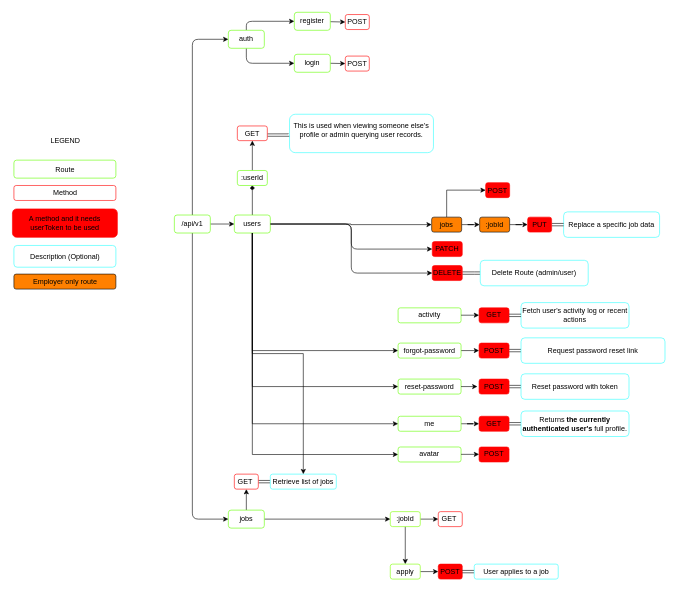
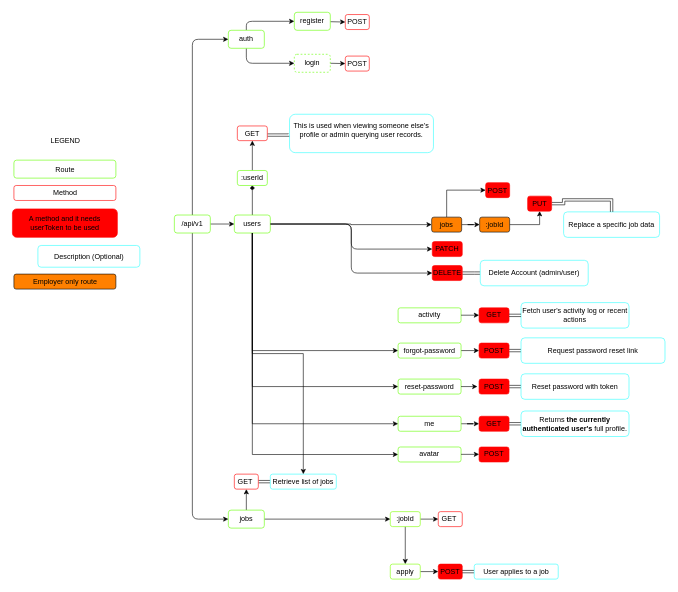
  <mxCell id="0" />
  <mxCell id="1" parent="0" />
  <mxCell id="2" value="" style="edgeStyle=none;html=1;fontStyle=0;" parent="1" source="5" target="8" edge="1"><mxGeometry relative="1" as="geometry" /></mxCell>
  <mxCell id="3" style="edgeStyle=orthogonalEdgeStyle;html=1;entryX=0;entryY=0.5;entryDx=0;entryDy=0;exitX=0.5;exitY=1;exitDx=0;exitDy=0;fontStyle=0;" parent="1" source="5" target="11" edge="1"><mxGeometry relative="1" as="geometry" /></mxCell>
  <mxCell id="4" value="" style="edgeStyle=orthogonalEdgeStyle;html=1;exitX=0.5;exitY=0;exitDx=0;exitDy=0;entryX=0;entryY=0.5;entryDx=0;entryDy=0;fontStyle=0;" parent="1" source="5" target="14" edge="1"><mxGeometry relative="1" as="geometry" /></mxCell>
  <mxCell id="5" value="/api/v1" style="rounded=1;whiteSpace=wrap;html=1;strokeColor=#65FF00;fontStyle=0;" parent="1" vertex="1"><mxGeometry x="290" y="358" width="60" height="30" as="geometry" /></mxCell>
  <mxCell id="6" value="" style="edgeStyle=orthogonalEdgeStyle;rounded=0;orthogonalLoop=1;jettySize=auto;html=1;endArrow=diamond;" edge="1" parent="1" source="8" target="77"><mxGeometry relative="1" as="geometry" /></mxCell>
  <mxCell id="7" style="edgeStyle=orthogonalEdgeStyle;rounded=0;orthogonalLoop=1;jettySize=auto;html=1;entryX=0;entryY=0.5;entryDx=0;entryDy=0;" edge="1" parent="1" source="8" target="80"><mxGeometry relative="1" as="geometry"><mxPoint x="678.31" y="351.756" as="targetPoint" /></mxGeometry></mxCell>
  <mxCell id="8" value="users" style="rounded=1;whiteSpace=wrap;html=1;strokeColor=#65FF00;fontStyle=0;" parent="1" vertex="1"><mxGeometry x="390" y="358" width="60" height="30" as="geometry" /></mxCell>
  <mxCell id="9" style="edgeStyle=orthogonalEdgeStyle;html=1;entryX=0.5;entryY=1;entryDx=0;entryDy=0;exitX=0.5;exitY=0;exitDx=0;exitDy=0;fontStyle=0;" parent="1" source="11" target="33" edge="1"><mxGeometry relative="1" as="geometry" /></mxCell>
  <mxCell id="10" style="edgeStyle=orthogonalEdgeStyle;html=1;entryX=0;entryY=0.5;entryDx=0;entryDy=0;fontStyle=0;" parent="1" source="11" target="37" edge="1"><mxGeometry relative="1" as="geometry" /></mxCell>
  <mxCell id="11" value="jobs" style="rounded=1;whiteSpace=wrap;html=1;strokeColor=#65FF00;fontStyle=0;" parent="1" vertex="1"><mxGeometry x="380" y="850" width="60" height="30" as="geometry" /></mxCell>
  <mxCell id="12" value="" style="edgeStyle=orthogonalEdgeStyle;html=1;fontStyle=0;exitX=0.5;exitY=0;exitDx=0;exitDy=0;" parent="1" source="14" target="26" edge="1"><mxGeometry relative="1" as="geometry" /></mxCell>
  <mxCell id="13" value="" style="edgeStyle=orthogonalEdgeStyle;html=1;exitX=0.5;exitY=1;exitDx=0;exitDy=0;entryX=0;entryY=0.5;entryDx=0;entryDy=0;fontStyle=0;" parent="1" source="14" target="28" edge="1"><mxGeometry relative="1" as="geometry" /></mxCell>
  <mxCell id="14" value="auth" style="rounded=1;whiteSpace=wrap;html=1;strokeColor=#65FF00;fontStyle=0;" parent="1" vertex="1"><mxGeometry x="380" y="50" width="60" height="30" as="geometry" /></mxCell>
  <mxCell id="15" style="edgeStyle=orthogonalEdgeStyle;html=1;entryX=0;entryY=0.5;entryDx=0;entryDy=0;exitX=1;exitY=0.5;exitDx=0;exitDy=0;fontStyle=0;" parent="1" source="8" target="18" edge="1"><mxGeometry relative="1" as="geometry" /></mxCell>
  <mxCell id="16" style="edgeStyle=orthogonalEdgeStyle;rounded=0;orthogonalLoop=1;jettySize=auto;html=1;entryX=0;entryY=0.5;entryDx=0;entryDy=0;exitX=0.5;exitY=1;exitDx=0;exitDy=0;" parent="1" source="8" target="47" edge="1"><mxGeometry relative="1" as="geometry" /></mxCell>
  <mxCell id="17" style="edgeStyle=orthogonalEdgeStyle;rounded=0;orthogonalLoop=1;jettySize=auto;html=1;entryX=0;entryY=0.5;entryDx=0;entryDy=0;exitX=0.5;exitY=1;exitDx=0;exitDy=0;" edge="1" parent="1" source="8" target="70"><mxGeometry relative="1" as="geometry" /></mxCell>
  <mxCell id="18" value="PATCH" style="whiteSpace=wrap;html=1;rounded=1;strokeColor=#FF0000;fontStyle=0;fillColor=#FF0000;" parent="1" vertex="1"><mxGeometry x="720" y="402.25" width="50" height="25" as="geometry" /></mxCell>
  <mxCell id="19" value="" style="edgeStyle=orthogonalEdgeStyle;rounded=0;orthogonalLoop=1;jettySize=auto;html=1;shape=link;" parent="1" source="20" target="48" edge="1"><mxGeometry relative="1" as="geometry" /></mxCell>
  <mxCell id="20" value="DELETE" style="whiteSpace=wrap;html=1;rounded=1;strokeColor=#FF0000;fontStyle=0;fillColor=#FF0000;" parent="1" vertex="1"><mxGeometry x="720" y="442.25" width="50" height="25" as="geometry" /></mxCell>
  <mxCell id="21" style="edgeStyle=orthogonalEdgeStyle;html=1;entryX=0;entryY=0.5;entryDx=0;entryDy=0;exitX=1;exitY=0.5;exitDx=0;exitDy=0;fontStyle=0;" parent="1" source="8" target="20" edge="1"><mxGeometry relative="1" as="geometry"><mxPoint x="685" y="396.75" as="sourcePoint" /><mxPoint x="740" y="431.75" as="targetPoint" /></mxGeometry></mxCell>
  <mxCell id="22" value="Route" style="rounded=1;whiteSpace=wrap;html=1;strokeColor=#65FF00;fontStyle=0;flipV=0;" parent="1" vertex="1"><mxGeometry x="22.5" y="266.5" width="170" height="30" as="geometry" /></mxCell>
  <mxCell id="23" value="&lt;span&gt;Method&lt;/span&gt;" style="whiteSpace=wrap;html=1;rounded=1;strokeColor=#FF0000;fontStyle=0;flipV=0;" parent="1" vertex="1"><mxGeometry x="22.5" y="308.75" width="170" height="25" as="geometry" /></mxCell>
- <mxCell id="24" value="Description (Optional)" style="whiteSpace=wrap;html=1;rounded=1;strokeColor=#33FFFF;fontStyle=0;flipV=0;" parent="1" vertex="1"><mxGeometry x="22.5" y="408.75" width="170" height="36.25" as="geometry" /></mxCell>
+ <mxCell id="24" value="Description (Optional)" style="whiteSpace=wrap;html=1;rounded=1;strokeColor=#33FFFF;fontStyle=0;flipV=0;" parent="1" vertex="1"><mxGeometry x="62.5" y="408.75" width="170" height="36.25" as="geometry" /></mxCell>
  <mxCell id="25" style="edgeStyle=none;html=1;entryX=0;entryY=0.5;entryDx=0;entryDy=0;fontStyle=0;" parent="1" source="26" target="29" edge="1"><mxGeometry relative="1" as="geometry" /></mxCell>
  <mxCell id="26" value="register" style="rounded=1;whiteSpace=wrap;html=1;strokeColor=#65FF00;fontStyle=0;" parent="1" vertex="1"><mxGeometry x="490" y="20" width="60" height="30" as="geometry" /></mxCell>
  <mxCell id="27" style="edgeStyle=none;html=1;exitX=1;exitY=0.5;exitDx=0;exitDy=0;entryX=0;entryY=0.5;entryDx=0;entryDy=0;fontStyle=0;" parent="1" source="28" target="30" edge="1"><mxGeometry relative="1" as="geometry" /></mxCell>
- <mxCell id="28" value="login" style="rounded=1;whiteSpace=wrap;html=1;strokeColor=#65FF00;fontStyle=0;" parent="1" vertex="1"><mxGeometry x="490" y="90" width="60" height="30" as="geometry" /></mxCell>
+ <mxCell id="28" value="login" style="rounded=1;whiteSpace=wrap;html=1;strokeColor=#65FF00;fontStyle=0;dashed=1;" parent="1" vertex="1"><mxGeometry x="490" y="90" width="60" height="30" as="geometry" /></mxCell>
  <mxCell id="29" value="&lt;span&gt;POST&lt;/span&gt;" style="whiteSpace=wrap;html=1;rounded=1;strokeColor=#FF0000;fontStyle=0;" parent="1" vertex="1"><mxGeometry x="575" y="23.75" width="40" height="25" as="geometry" /></mxCell>
  <mxCell id="30" value="&lt;span&gt;POST&lt;/span&gt;" style="whiteSpace=wrap;html=1;rounded=1;strokeColor=#FF0000;fontStyle=0;" parent="1" vertex="1"><mxGeometry x="575" y="93" width="40" height="25" as="geometry" /></mxCell>
  <mxCell id="31" value="&lt;span&gt;A method and it needs userToken to be used&lt;/span&gt;" style="whiteSpace=wrap;html=1;rounded=1;strokeColor=#FF0000;fillColor=#FF0000;fontStyle=0;flipV=0;" parent="1" vertex="1"><mxGeometry x="20" y="347.75" width="175" height="47.5" as="geometry" /></mxCell>
  <mxCell id="32" value="" style="edgeStyle=none;html=1;shape=link;fontStyle=0;" parent="1" source="33" target="34" edge="1"><mxGeometry relative="1" as="geometry" /></mxCell>
  <mxCell id="33" value="&lt;span&gt;GET&amp;nbsp;&lt;/span&gt;" style="whiteSpace=wrap;html=1;rounded=1;strokeColor=#FF0000;fontStyle=0;" parent="1" vertex="1"><mxGeometry x="390" y="790" width="40" height="25" as="geometry" /></mxCell>
  <mxCell id="34" value="Retrieve list of jobs" style="whiteSpace=wrap;html=1;rounded=1;strokeColor=#33FFFF;fontStyle=0;" parent="1" vertex="1"><mxGeometry x="450" y="790" width="110" height="25" as="geometry" /></mxCell>
  <mxCell id="35" style="edgeStyle=none;html=1;entryX=0;entryY=0.5;entryDx=0;entryDy=0;fontStyle=0;" parent="1" source="37" target="38" edge="1"><mxGeometry relative="1" as="geometry" /></mxCell>
  <mxCell id="36" value="" style="edgeStyle=none;html=1;fontStyle=0;" parent="1" source="37" target="41" edge="1"><mxGeometry relative="1" as="geometry" /></mxCell>
  <mxCell id="37" value="&lt;span&gt;:jobId&lt;/span&gt;" style="whiteSpace=wrap;html=1;rounded=1;strokeColor=#80FF00;fontStyle=0;" parent="1" vertex="1"><mxGeometry x="650" y="852.5" width="50" height="25" as="geometry" /></mxCell>
  <mxCell id="38" value="&lt;span&gt;GET&amp;nbsp;&lt;/span&gt;" style="whiteSpace=wrap;html=1;rounded=1;strokeColor=#FF0000;fontStyle=0;" parent="1" vertex="1"><mxGeometry x="730" y="852.5" width="40" height="25" as="geometry" /></mxCell>
  <mxCell id="39" value="Employer only route" style="whiteSpace=wrap;html=1;rounded=1;strokeColor=#000000;fillColor=#FF8000;fontStyle=0;flipV=0;" parent="1" vertex="1"><mxGeometry x="22.5" y="456.5" width="170" height="25" as="geometry" /></mxCell>
  <mxCell id="40" value="" style="edgeStyle=none;html=1;entryX=0;entryY=0.5;entryDx=0;entryDy=0;" parent="1" source="41" target="42" edge="1"><mxGeometry relative="1" as="geometry" /></mxCell>
  <mxCell id="41" value="apply" style="whiteSpace=wrap;html=1;rounded=1;strokeColor=#80FF00;fontStyle=0;" parent="1" vertex="1"><mxGeometry x="650" y="940" width="50" height="25" as="geometry" /></mxCell>
  <mxCell id="42" value="&lt;span&gt;POST&lt;/span&gt;" style="whiteSpace=wrap;html=1;rounded=1;strokeColor=#FF0000;fontStyle=0;fillColor=#FF0000;" parent="1" vertex="1"><mxGeometry x="730" y="940" width="40" height="25" as="geometry" /></mxCell>
  <mxCell id="43" value="" style="edgeStyle=none;html=1;shape=link;fontStyle=0;" parent="1" source="42" target="44" edge="1"><mxGeometry relative="1" as="geometry" /></mxCell>
  <mxCell id="44" value="User applies to a job" style="whiteSpace=wrap;html=1;rounded=1;strokeColor=#33FFFF;fontStyle=0;" parent="1" vertex="1"><mxGeometry x="790" y="940" width="140" height="25" as="geometry" /></mxCell>
  <mxCell id="45" value="LEGEND" style="text;html=1;align=center;verticalAlign=middle;resizable=0;points=[];autosize=1;strokeColor=none;fillColor=none;" parent="1" vertex="1"><mxGeometry x="72.5" y="220" width="70" height="30" as="geometry" /></mxCell>
  <mxCell id="46" style="edgeStyle=orthogonalEdgeStyle;rounded=0;orthogonalLoop=1;jettySize=auto;html=1;exitX=1;exitY=0.5;exitDx=0;exitDy=0;entryX=0;entryY=0.5;entryDx=0;entryDy=0;" parent="1" source="47" target="55" edge="1"><mxGeometry relative="1" as="geometry" /></mxCell>
  <mxCell id="47" value="forgot-password" style="whiteSpace=wrap;html=1;rounded=1;strokeColor=#65FF00;fontStyle=0;" parent="1" vertex="1"><mxGeometry x="663" y="571.5" width="105" height="25" as="geometry" /></mxCell>
- <mxCell id="48" value="Delete Route (admin/user)" style="whiteSpace=wrap;html=1;rounded=1;strokeColor=#33FFFF;fontStyle=0;" parent="1" vertex="1"><mxGeometry x="800" y="433.5" width="180" height="42.5" as="geometry" /></mxCell>
+ <mxCell id="48" value="Delete Account (admin/user)" style="whiteSpace=wrap;html=1;rounded=1;strokeColor=#33FFFF;fontStyle=0;" parent="1" vertex="1"><mxGeometry x="800" y="433.5" width="180" height="42.5" as="geometry" /></mxCell>
  <mxCell id="49" value="reset-password" style="whiteSpace=wrap;html=1;rounded=1;strokeColor=#65FF00;fontStyle=0;" parent="1" vertex="1"><mxGeometry x="663" y="631.5" width="105" height="25" as="geometry" /></mxCell>
  <mxCell id="50" style="edgeStyle=orthogonalEdgeStyle;rounded=0;orthogonalLoop=1;jettySize=auto;html=1;entryX=0;entryY=0.5;entryDx=0;entryDy=0;exitX=0.5;exitY=1;exitDx=0;exitDy=0;" parent="1" source="8" target="49" edge="1"><mxGeometry relative="1" as="geometry"><mxPoint x="650" y="396" as="sourcePoint" /></mxGeometry></mxCell>
  <mxCell id="51" style="edgeStyle=orthogonalEdgeStyle;rounded=0;orthogonalLoop=1;jettySize=auto;html=1;entryX=0;entryY=0.5;entryDx=0;entryDy=0;" parent="1" source="52" target="61" edge="1"><mxGeometry relative="1" as="geometry" /></mxCell>
  <mxCell id="52" value="me" style="whiteSpace=wrap;html=1;rounded=1;strokeColor=#65FF00;fontStyle=0;" parent="1" vertex="1"><mxGeometry x="663" y="693.5" width="105" height="25" as="geometry" /></mxCell>
  <mxCell id="53" style="edgeStyle=orthogonalEdgeStyle;rounded=0;orthogonalLoop=1;jettySize=auto;html=1;entryX=0;entryY=0.5;entryDx=0;entryDy=0;exitX=0.5;exitY=1;exitDx=0;exitDy=0;" parent="1" source="8" target="52" edge="1"><mxGeometry relative="1" as="geometry"><mxPoint x="640" y="443" as="sourcePoint" /></mxGeometry></mxCell>
  <mxCell id="54" value="" style="edgeStyle=orthogonalEdgeStyle;rounded=0;orthogonalLoop=1;jettySize=auto;html=1;shape=link;" parent="1" source="55" target="56" edge="1"><mxGeometry relative="1" as="geometry" /></mxCell>
  <mxCell id="55" value="POST" style="whiteSpace=wrap;html=1;rounded=1;strokeColor=#FF0000;fontStyle=0;fillColor=#FF0000;" parent="1" vertex="1"><mxGeometry x="798" y="571.5" width="50" height="25" as="geometry" /></mxCell>
  <mxCell id="56" value="Request password reset link" style="whiteSpace=wrap;html=1;rounded=1;strokeColor=#33FFFF;fontStyle=0;" parent="1" vertex="1"><mxGeometry x="868" y="562.75" width="240" height="42.5" as="geometry" /></mxCell>
  <mxCell id="57" value="" style="edgeStyle=orthogonalEdgeStyle;rounded=0;orthogonalLoop=1;jettySize=auto;html=1;shape=link;" parent="1" source="58" target="59" edge="1"><mxGeometry relative="1" as="geometry" /></mxCell>
  <mxCell id="58" value="POST" style="whiteSpace=wrap;html=1;rounded=1;strokeColor=#FF0000;fontStyle=0;fillColor=#FF0000;" parent="1" vertex="1"><mxGeometry x="798" y="631.5" width="50" height="25" as="geometry" /></mxCell>
  <mxCell id="59" value="&lt;table&gt;&lt;tbody&gt;&lt;tr data-end=&quot;2003&quot; data-start=&quot;1920&quot;&gt;&lt;td data-end=&quot;2003&quot; data-start=&quot;1960&quot; data-col-size=&quot;md&quot;&gt;Reset password with token&lt;/td&gt;&lt;/tr&gt;&lt;/tbody&gt;&lt;/table&gt;" style="whiteSpace=wrap;html=1;rounded=1;strokeColor=#33FFFF;fontStyle=0;" parent="1" vertex="1"><mxGeometry x="868" y="622.75" width="180" height="42.5" as="geometry" /></mxCell>
  <mxCell id="60" value="" style="edgeStyle=orthogonalEdgeStyle;rounded=0;orthogonalLoop=1;jettySize=auto;html=1;shape=link;" parent="1" source="61" target="62" edge="1"><mxGeometry relative="1" as="geometry" /></mxCell>
  <mxCell id="61" value="GET" style="whiteSpace=wrap;html=1;rounded=1;strokeColor=#FF0000;fontStyle=0;fillColor=#FF0000;" parent="1" vertex="1"><mxGeometry x="798" y="693.5" width="50" height="25" as="geometry" /></mxCell>
  <mxCell id="62" value="&lt;p data-end=&quot;313&quot; data-start=&quot;238&quot;&gt;Returns &lt;strong data-end=&quot;299&quot; data-start=&quot;261&quot;&gt;the currently authenticated user's&lt;/strong&gt; full profile.&lt;/p&gt;&lt;p data-end=&quot;421&quot; data-start=&quot;315&quot;&gt;&lt;/p&gt;" style="whiteSpace=wrap;html=1;rounded=1;strokeColor=#33FFFF;fontStyle=0;" parent="1" vertex="1"><mxGeometry x="868" y="684.75" width="180" height="42.5" as="geometry" /></mxCell>
  <mxCell id="63" style="edgeStyle=orthogonalEdgeStyle;rounded=0;orthogonalLoop=1;jettySize=auto;html=1;exitX=1;exitY=0.5;exitDx=0;exitDy=0;entryX=-0.056;entryY=0.528;entryDx=0;entryDy=0;entryPerimeter=0;" parent="1" source="49" target="58" edge="1"><mxGeometry relative="1" as="geometry" /></mxCell>
  <mxCell id="64" value="activity" style="whiteSpace=wrap;html=1;rounded=1;strokeColor=#65FF00;fontStyle=0;" parent="1" vertex="1"><mxGeometry x="663" y="512.75" width="105" height="25" as="geometry" /></mxCell>
  <mxCell id="65" style="edgeStyle=orthogonalEdgeStyle;rounded=0;orthogonalLoop=1;jettySize=auto;html=1;exitX=0.5;exitY=1;exitDx=0;exitDy=0;" parent="1" source="8" target="34" edge="1"><mxGeometry relative="1" as="geometry"><mxPoint x="650" y="396" as="sourcePoint" /></mxGeometry></mxCell>
  <mxCell id="66" value="GET" style="whiteSpace=wrap;html=1;rounded=1;strokeColor=#FF0000;fontStyle=0;fillColor=#FF0000;" parent="1" vertex="1"><mxGeometry x="798" y="512.75" width="50" height="25" as="geometry" /></mxCell>
  <mxCell id="67" value="Fetch user's activity log or recent actions" style="whiteSpace=wrap;html=1;rounded=1;strokeColor=#33FFFF;fontStyle=0;" parent="1" vertex="1"><mxGeometry x="868" y="504" width="180" height="42.5" as="geometry" /></mxCell>
  <mxCell id="68" value="" style="edgeStyle=orthogonalEdgeStyle;rounded=0;orthogonalLoop=1;jettySize=auto;html=1;shape=link;" parent="1" source="66" target="67" edge="1"><mxGeometry relative="1" as="geometry" /></mxCell>
  <mxCell id="69" style="edgeStyle=orthogonalEdgeStyle;rounded=0;orthogonalLoop=1;jettySize=auto;html=1;exitX=1;exitY=0.5;exitDx=0;exitDy=0;entryX=0;entryY=0.5;entryDx=0;entryDy=0;" parent="1" target="66" edge="1"><mxGeometry relative="1" as="geometry"><mxPoint x="768" y="525" as="sourcePoint" /></mxGeometry></mxCell>
  <mxCell id="70" value="avatar" style="whiteSpace=wrap;html=1;rounded=1;strokeColor=#65FF00;fontStyle=0;" vertex="1" parent="1"><mxGeometry x="663" y="744.75" width="105" height="25" as="geometry" /></mxCell>
  <mxCell id="71" value="POST" style="whiteSpace=wrap;html=1;rounded=1;strokeColor=#FF0000;fontStyle=0;fillColor=#FF0000;" vertex="1" parent="1"><mxGeometry x="798" y="744.75" width="50" height="25" as="geometry" /></mxCell>
  <mxCell id="72" style="edgeStyle=orthogonalEdgeStyle;rounded=0;orthogonalLoop=1;jettySize=auto;html=1;entryX=0;entryY=0.5;entryDx=0;entryDy=0;" edge="1" target="71" parent="1"><mxGeometry relative="1" as="geometry"><mxPoint x="768" y="757" as="sourcePoint" /></mxGeometry></mxCell>
  <mxCell id="73" value="" style="edgeStyle=orthogonalEdgeStyle;rounded=0;orthogonalLoop=1;jettySize=auto;html=1;shape=link;entryX=0;entryY=0.5;entryDx=0;entryDy=0;exitX=1;exitY=0.621;exitDx=0;exitDy=0;exitPerimeter=0;" edge="1" target="74" parent="1" source="75"><mxGeometry relative="1" as="geometry"><mxPoint x="430" y="239.5" as="sourcePoint" /></mxGeometry></mxCell>
  <mxCell id="74" value="This is used when&amp;nbsp;&lt;span style=&quot;color: light-dark(rgb(0, 0, 0), rgb(255, 255, 255)); background-color: transparent;&quot;&gt;viewing someone else’s profile or admin querying user records.&lt;/span&gt;&lt;p data-end=&quot;1133&quot; data-start=&quot;1093&quot;&gt;&lt;/p&gt;" style="whiteSpace=wrap;html=1;rounded=1;strokeColor=#33FFFF;fontStyle=0;" vertex="1" parent="1"><mxGeometry x="482" y="190" width="240" height="64" as="geometry" /></mxCell>
  <mxCell id="75" value="GET" style="whiteSpace=wrap;html=1;rounded=1;strokeColor=#FF0000;fontStyle=0;" vertex="1" parent="1"><mxGeometry x="395" y="209.5" width="50" height="24.5" as="geometry" /></mxCell>
  <mxCell id="76" value="" style="edgeStyle=orthogonalEdgeStyle;rounded=0;orthogonalLoop=1;jettySize=auto;html=1;" edge="1" parent="1" source="77" target="75"><mxGeometry relative="1" as="geometry" /></mxCell>
  <mxCell id="77" value=":userId" style="whiteSpace=wrap;html=1;rounded=1;strokeColor=#65FF00;fontStyle=0;" vertex="1" parent="1"><mxGeometry x="395" y="283.75" width="50" height="25" as="geometry" /></mxCell>
  <mxCell id="78" value="" style="edgeStyle=orthogonalEdgeStyle;rounded=0;orthogonalLoop=1;jettySize=auto;html=1;entryX=0;entryY=0.5;entryDx=0;entryDy=0;exitX=0.5;exitY=0;exitDx=0;exitDy=0;" edge="1" parent="1" source="80" target="81"><mxGeometry relative="1" as="geometry" /></mxCell>
  <mxCell id="79" value="" style="edgeStyle=orthogonalEdgeStyle;rounded=0;orthogonalLoop=1;jettySize=auto;html=1;entryX=0;entryY=0.5;entryDx=0;entryDy=0;" edge="1" parent="1" source="80" target="84"><mxGeometry relative="1" as="geometry"><mxPoint x="799" y="374" as="targetPoint" /></mxGeometry></mxCell>
  <mxCell id="80" value="jobs" style="whiteSpace=wrap;html=1;rounded=1;strokeColor=#000000;fillColor=#FF8000;fontStyle=0;" vertex="1" parent="1"><mxGeometry x="719" y="361.5" width="50" height="25" as="geometry" /></mxCell>
  <mxCell id="81" value="&lt;span&gt;POST&lt;/span&gt;" style="whiteSpace=wrap;html=1;rounded=1;strokeColor=#FF0000;fontStyle=0;fillColor=#FF0000;" vertex="1" parent="1"><mxGeometry x="809" y="304" width="40" height="25" as="geometry" /></mxCell>
  <mxCell id="82" value="Replace a specific job data" style="whiteSpace=wrap;html=1;rounded=1;strokeColor=#33FFFF;fontStyle=0;" vertex="1" parent="1"><mxGeometry x="939" y="352.75" width="160" height="42.5" as="geometry" /></mxCell>
  <mxCell id="83" value="" style="edgeStyle=orthogonalEdgeStyle;rounded=0;orthogonalLoop=1;jettySize=auto;html=1;" edge="1" parent="1" source="84" target="86"><mxGeometry relative="1" as="geometry" /></mxCell>
  <mxCell id="84" value=":jobId" style="whiteSpace=wrap;html=1;rounded=1;strokeColor=#000000;fillColor=#FF8000;fontStyle=0;" vertex="1" parent="1"><mxGeometry x="799" y="361.5" width="50" height="25" as="geometry" /></mxCell>
  <mxCell id="85" value="" style="edgeStyle=orthogonalEdgeStyle;rounded=0;orthogonalLoop=1;jettySize=auto;html=1;shape=link;" edge="1" parent="1" source="86" target="82"><mxGeometry relative="1" as="geometry" /></mxCell>
- <mxCell id="86" value="&lt;span&gt;PUT&lt;/span&gt;" style="whiteSpace=wrap;html=1;rounded=1;strokeColor=#FF0000;fontStyle=0;fillColor=#FF0000;" vertex="1" parent="1"><mxGeometry x="879" y="361.5" width="40" height="25" as="geometry" /></mxCell>
+ <mxCell id="86" value="&lt;span&gt;PUT&lt;/span&gt;" style="whiteSpace=wrap;html=1;rounded=1;strokeColor=#FF0000;fontStyle=0;fillColor=#FF0000;" vertex="1" parent="1"><mxGeometry x="879" y="326.5" width="40" height="25" as="geometry" /></mxCell>
